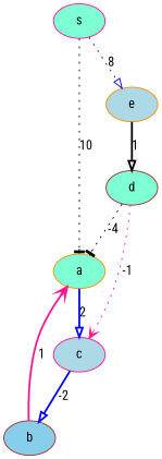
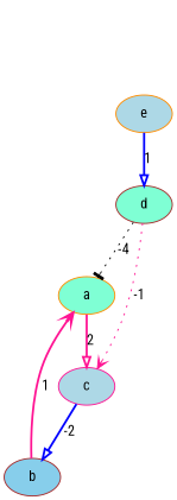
  strict digraph {
    fontname="Roboto Condensed"
    node [color=darkorange fillcolor=aquamarine fontname="Roboto Condensed" style=filled]
    edge [arrowhead=onormal color=deeppink fontname="Roboto Condensed" style=bold weight=1]
    a
-   s [color=deeppink]
    e [fillcolor=lightblue]
    c [color=deeppink fillcolor=lightblue]
    d [color=brown]
    b [color=brown fillcolor=skyblue]
-   a -> c [color=blue label=2 weight=2]
-   s -> a [arrowhead=tee color=black label=10 style=dotted weight=10]
-   s -> e [color=blue label=8 style=dotted weight=8]
-   e -> d [color=black label=1]
+   a -> c [label=2 weight=2]
+   e -> d [color=blue label=1]
    c -> b [color=blue label=-2 weight=-2]
    d -> a [arrowhead=tee color=black label=-4 style=dotted weight=-4]
    d -> c [arrowhead=vee label=-1 style=dotted weight=-1]
    b -> a [arrowhead=vee label=1]
  }
